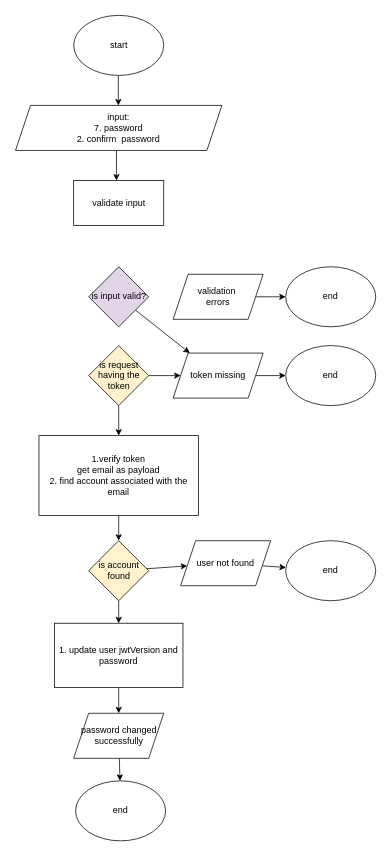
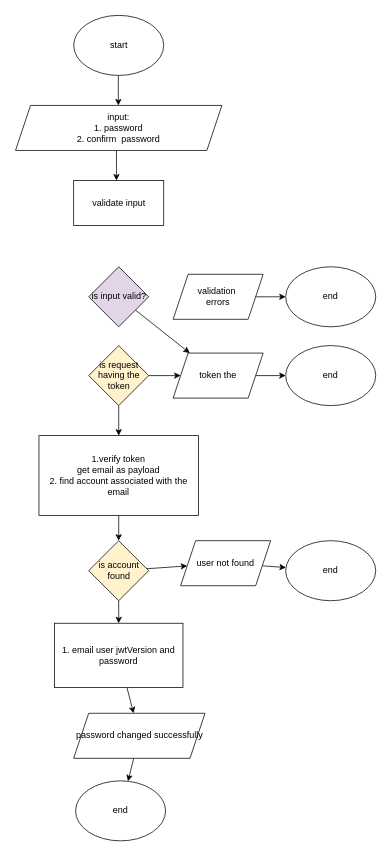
  <mxCell id="0" />
  <mxCell id="1" parent="0" />
- <mxCell id="2" value="input:&lt;div&gt;7. password&lt;/div&gt;&lt;div&gt;2. confirm&amp;nbsp; password&lt;/div&gt;" style="shape=parallelogram;perimeter=parallelogramPerimeter;whiteSpace=wrap;html=1;fixedSize=1;" parent="1" vertex="1"><mxGeometry x="20" y="140" width="275" height="60" as="geometry" /></mxCell>
+ <mxCell id="2" value="input:&lt;div&gt;1. password&lt;/div&gt;&lt;div&gt;2. confirm&amp;nbsp; password&lt;/div&gt;" style="shape=parallelogram;perimeter=parallelogramPerimeter;whiteSpace=wrap;html=1;fixedSize=1;" parent="1" vertex="1"><mxGeometry x="20" y="140" width="275" height="60" as="geometry" /></mxCell>
  <mxCell id="3" value="" style="endArrow=classic;html=1;" parent="1" edge="1"><mxGeometry width="50" height="50" relative="1" as="geometry"><mxPoint x="157" y="100" as="sourcePoint" /><mxPoint x="157" y="140" as="targetPoint" /></mxGeometry></mxCell>
  <mxCell id="4" value="" style="endArrow=classic;html=1;" parent="1" edge="1"><mxGeometry width="50" height="50" relative="1" as="geometry"><mxPoint x="154.5" y="200" as="sourcePoint" /><mxPoint x="154.5" y="240" as="targetPoint" /></mxGeometry></mxCell>
  <mxCell id="5" value="validate input" style="rounded=0;whiteSpace=wrap;html=1;" vertex="1" parent="1"><mxGeometry x="97.5" y="240" width="120" height="60" as="geometry" /></mxCell>
  <mxCell id="6" value="" style="edgeStyle=none;html=1;" edge="1" parent="1" source="7" target="8"><mxGeometry relative="1" as="geometry" /></mxCell>
  <mxCell id="7" value="validation&amp;nbsp;&lt;div&gt;errors&lt;/div&gt;" style="shape=parallelogram;perimeter=parallelogramPerimeter;whiteSpace=wrap;html=1;fixedSize=1;" vertex="1" parent="1"><mxGeometry x="230" y="365" width="120" height="60" as="geometry" /></mxCell>
  <mxCell id="8" value="end" style="ellipse;whiteSpace=wrap;html=1;" vertex="1" parent="1"><mxGeometry x="380" y="355" width="120" height="80" as="geometry" /></mxCell>
  <mxCell id="9" value="start" style="ellipse;whiteSpace=wrap;html=1;" vertex="1" parent="1"><mxGeometry x="97.5" width="120" height="80" as="geometry" y="20" /></mxCell>
  <mxCell id="10" value="" style="edgeStyle=none;html=1;" edge="1" parent="1" source="11" target="16"><mxGeometry relative="1" as="geometry" /></mxCell>
  <mxCell id="11" value="is input valid?" style="rhombus;whiteSpace=wrap;html=1;fillColor=#e1d5e7;" vertex="1" parent="1"><mxGeometry x="117.5" y="355" width="80" height="80" as="geometry" /></mxCell>
  <mxCell id="12" value="" style="edgeStyle=none;html=1;" edge="1" parent="1" source="14" target="16"><mxGeometry relative="1" as="geometry" /></mxCell>
  <mxCell id="13" value="" style="edgeStyle=none;html=1;" edge="1" parent="1" source="14" target="19"><mxGeometry relative="1" as="geometry" /></mxCell>
  <mxCell id="14" value="is request having the token" style="rhombus;whiteSpace=wrap;html=1;fillColor=#fff2cc;" vertex="1" parent="1"><mxGeometry x="117.5" y="460" width="80" height="80" as="geometry" /></mxCell>
  <mxCell id="15" value="" style="edgeStyle=none;html=1;" edge="1" parent="1" source="16" target="17"><mxGeometry relative="1" as="geometry" /></mxCell>
- <mxCell id="16" value="token missing" style="shape=parallelogram;perimeter=parallelogramPerimeter;whiteSpace=wrap;html=1;fixedSize=1;" vertex="1" parent="1"><mxGeometry x="230" y="470" width="120" height="60" as="geometry" /></mxCell>
+ <mxCell id="16" value="token the" style="shape=parallelogram;perimeter=parallelogramPerimeter;whiteSpace=wrap;html=1;fixedSize=1;" vertex="1" parent="1"><mxGeometry x="230" y="470" width="120" height="60" as="geometry" /></mxCell>
  <mxCell id="17" value="end" style="ellipse;whiteSpace=wrap;html=1;" vertex="1" parent="1"><mxGeometry x="380" y="460" width="120" height="80" as="geometry" /></mxCell>
  <mxCell id="18" value="" style="edgeStyle=none;html=1;" edge="1" parent="1" source="19" target="22"><mxGeometry relative="1" as="geometry" /></mxCell>
  <mxCell id="19" value="1.verify token&lt;div&gt;get email as payload&lt;/div&gt;&lt;div&gt;2. find account associated with the email&lt;/div&gt;" style="rounded=0;whiteSpace=wrap;html=1;" vertex="1" parent="1"><mxGeometry x="51.25" y="580" width="212.5" height="106.25" as="geometry" /></mxCell>
  <mxCell id="20" value="" style="edgeStyle=none;html=1;" edge="1" parent="1" source="22" target="24"><mxGeometry relative="1" as="geometry" /></mxCell>
  <mxCell id="21" value="" style="edgeStyle=none;html=1;" edge="1" parent="1" source="22" target="27"><mxGeometry relative="1" as="geometry" /></mxCell>
  <mxCell id="22" value="is account found" style="rhombus;whiteSpace=wrap;html=1;fillColor=#fff2cc;" vertex="1" parent="1"><mxGeometry x="117.5" y="720" width="80" height="80" as="geometry" /></mxCell>
  <mxCell id="23" value="" style="edgeStyle=none;html=1;" edge="1" parent="1" source="24" target="25"><mxGeometry relative="1" as="geometry" /></mxCell>
  <mxCell id="24" value="user not found" style="shape=parallelogram;perimeter=parallelogramPerimeter;whiteSpace=wrap;html=1;fixedSize=1;" vertex="1" parent="1"><mxGeometry x="240" y="720" width="120" height="60" as="geometry" /></mxCell>
  <mxCell id="25" value="end" style="ellipse;whiteSpace=wrap;html=1;" vertex="1" parent="1"><mxGeometry x="380" y="720" width="120" height="80" as="geometry" /></mxCell>
  <mxCell id="26" value="" style="edgeStyle=none;html=1;" edge="1" parent="1" source="27" target="29"><mxGeometry relative="1" as="geometry" /></mxCell>
- <mxCell id="27" value="1. update user jwtVersion and password" style="rounded=0;whiteSpace=wrap;html=1;" vertex="1" parent="1"><mxGeometry x="71.88" y="830" width="171.25" height="85.63" as="geometry" /></mxCell>
+ <mxCell id="27" value="1. email user jwtVersion and password" style="rounded=0;whiteSpace=wrap;html=1;" vertex="1" parent="1"><mxGeometry x="71.88" y="830" width="171.25" height="85.63" as="geometry" /></mxCell>
  <mxCell id="28" value="" style="edgeStyle=none;html=1;" edge="1" parent="1" source="29" target="30"><mxGeometry relative="1" as="geometry" /></mxCell>
- <mxCell id="29" value="password changed successfully" style="shape=parallelogram;perimeter=parallelogramPerimeter;whiteSpace=wrap;html=1;fixedSize=1;" vertex="1" parent="1"><mxGeometry x="97.5" y="950" width="120" height="60" as="geometry" /></mxCell>
+ <mxCell id="29" value="password changed successfully" style="shape=parallelogram;perimeter=parallelogramPerimeter;whiteSpace=wrap;html=1;fixedSize=1;" vertex="1" parent="1"><mxGeometry x="97.5" y="950" width="175" height="60" as="geometry" /></mxCell>
  <mxCell id="30" value="end" style="ellipse;whiteSpace=wrap;html=1;" vertex="1" parent="1"><mxGeometry x="100" y="1040" width="120" height="80" as="geometry" /></mxCell>
